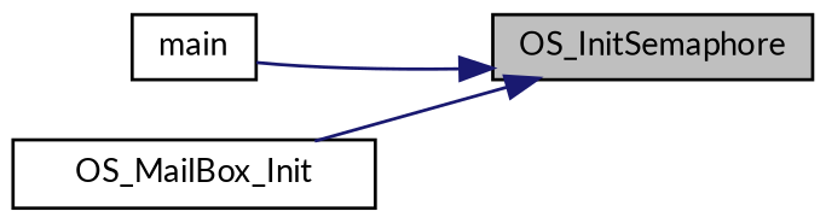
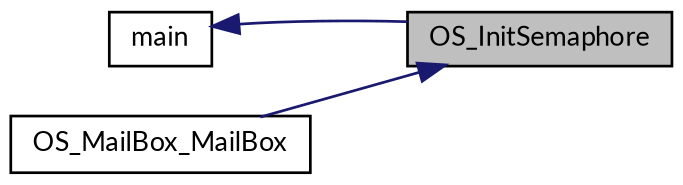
  digraph {
    fontname=Lato
    rankdir=RL
    node [color=black fillcolor=white fontname=Lato fontsize=10 shape=record style=filled]
    edge [color=midnightblue dir=back fontname=Lato fontsize=10 labelfontname=Helvetica labelfontsize=10 style=solid]
    n1 [fillcolor=grey75 fontcolor=black height=0.2 label=OS_InitSemaphore width=0.4]
    n2 [height=0.2 label=main width=0.4]
-   n3 [height=0.2 label=OS_MailBox_Init width=0.4]
-   n1 -> n2
+   n3 [height=0.2 label=OS_MailBox_MailBox width=0.4]
+   n2 -> n1
    n1 -> n3
  }
